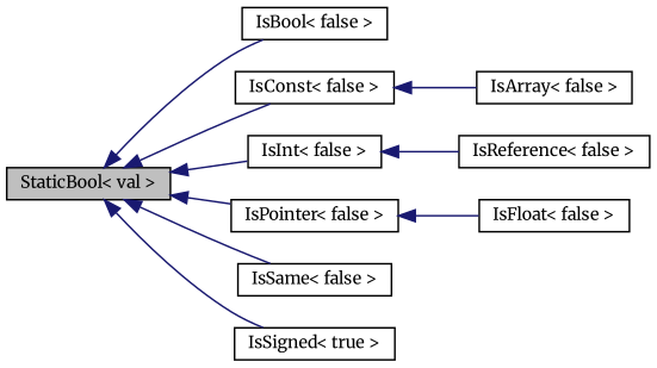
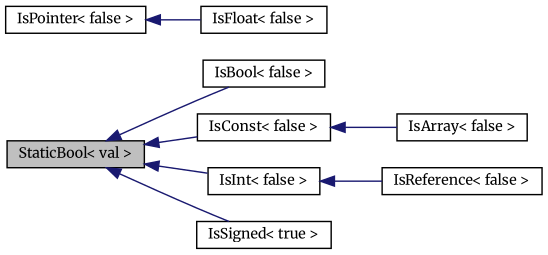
  digraph {
    fontname=Merriweather
    rankdir=LR
    node [color=black fillcolor=white fontname=Merriweather fontsize=10 shape=record style=filled]
    edge [color=midnightblue dir=back fontname=Merriweather fontsize=10 labelfontname=Helvetica labelfontsize=10 style=solid]
    n1 [fillcolor=grey75 fontcolor=black height=0.2 label="StaticBool\< val \>" width=0.4]
    n2 [height=0.2 label="IsBool\< false \>" width=0.4]
    n3 [height=0.2 label="IsConst\< false \>" width=0.4]
    n4 [height=0.2 label="IsInt\< false \>" width=0.4]
    n5 [height=0.2 label="IsPointer\< false \>" width=0.4]
-   n6 [height=0.2 label="IsSame\< false \>" width=0.4]
    n7 [height=0.2 label="IsSigned\< true \>" width=0.4]
    n8 [height=0.2 label="IsArray\< false \>" width=0.4]
    n9 [height=0.2 label="IsFloat\< false \>" width=0.4]
    n10 [height=0.2 label="IsReference\< false \>" width=0.4]
    n1 -> n2
    n1 -> n3
    n1 -> n4
-   n1 -> n5
-   n1 -> n6
    n1 -> n7
    n3 -> n8
    n4 -> n10
    n5 -> n9
  }
